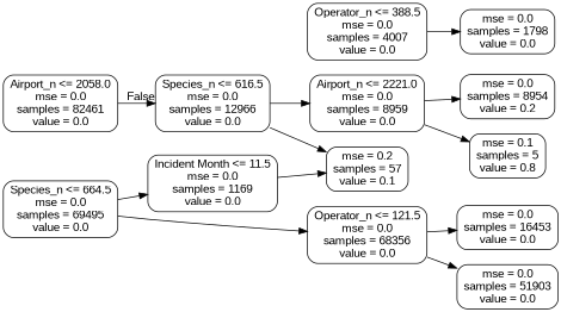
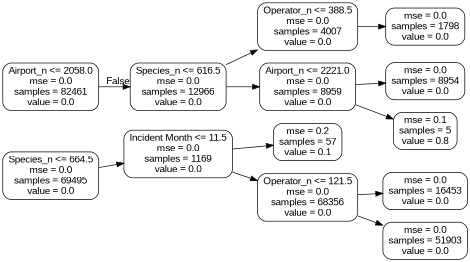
  digraph {
    fontname="Liberation Sans"
    rankdir=LR
    node [color=black fontname="Liberation Sans" shape=box style=rounded]
    edge [fontname="Liberation Sans"]
    n1 [label="Airport_n <= 2058.0\nmse = 0.0\nsamples = 82461\nvalue = 0.0"]
    n2 [label="Species_n <= 616.5\nmse = 0.0\nsamples = 12966\nvalue = 0.0"]
    n3 [label="Species_n <= 664.5\nmse = 0.0\nsamples = 69495\nvalue = 0.0"]
    n4 [label="Operator_n <= 121.5\nmse = 0.0\nsamples = 68356\nvalue = 0.0"]
    n5 [label="Incident Month <= 11.5\nmse = 0.0\nsamples = 1169\nvalue = 0.0"]
    n6 [label="Operator_n <= 388.5\nmse = 0.0\nsamples = 4007\nvalue = 0.0"]
    n7 [label="Airport_n <= 2221.0\nmse = 0.0\nsamples = 8959\nvalue = 0.0"]
    n8 [label="mse = 0.0\nsamples = 16453\nvalue = 0.0"]
    n9 [label="mse = 0.0\nsamples = 51903\nvalue = 0.0"]
    n10 [label="mse = 0.2\nsamples = 57\nvalue = 0.1"]
    n11 [label="mse = 0.0\nsamples = 1798\nvalue = 0.0"]
-   n12 [label="mse = 0.0\nsamples = 8954\nvalue = 0.2"]
+   n12 [label="mse = 0.0\nsamples = 8954\nvalue = 0.0"]
    n13 [label="mse = 0.1\nsamples = 5\nvalue = 0.8"]
    n1 -> n2 [headlabel=False labelangle=-45 labeldistance=2.5]
-   n2 -> n10
+   n2 -> n6
    n2 -> n7
-   n3 -> n4
+   n5 -> n4
    n3 -> n5
    n4 -> n8
    n4 -> n9
    n5 -> n10
    n6 -> n11
    n7 -> n12
    n7 -> n13
  }
